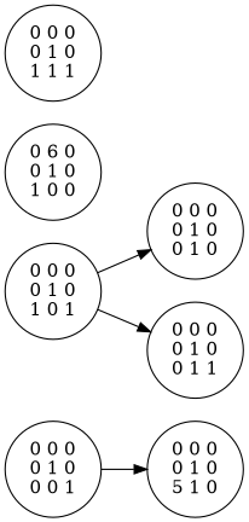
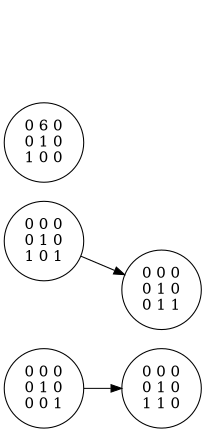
  digraph {
    rankdir=LR
    n1 [label="0 0 0\n0 1 0\n0 0 1"]
-   n2 [label="0 0 0\n0 1 0\n5 1 0"]
-   n3 [label="0 0 0\n0 1 0\n0 1 0"]
+   n2 [label="0 0 0\n0 1 0\n1 1 0"]
    n4 [label="0 0 0\n0 1 0\n0 1 1"]
    n5 [label="0 6 0\n0 1 0\n1 0 0"]
    n6 [label="0 0 0\n0 1 0\n1 0 1"]
-   n7 [label="0 0 0\n0 1 0\n1 1 1"]
    n1 -> n2
-   n6 -> n3
    n6 -> n4
  }
